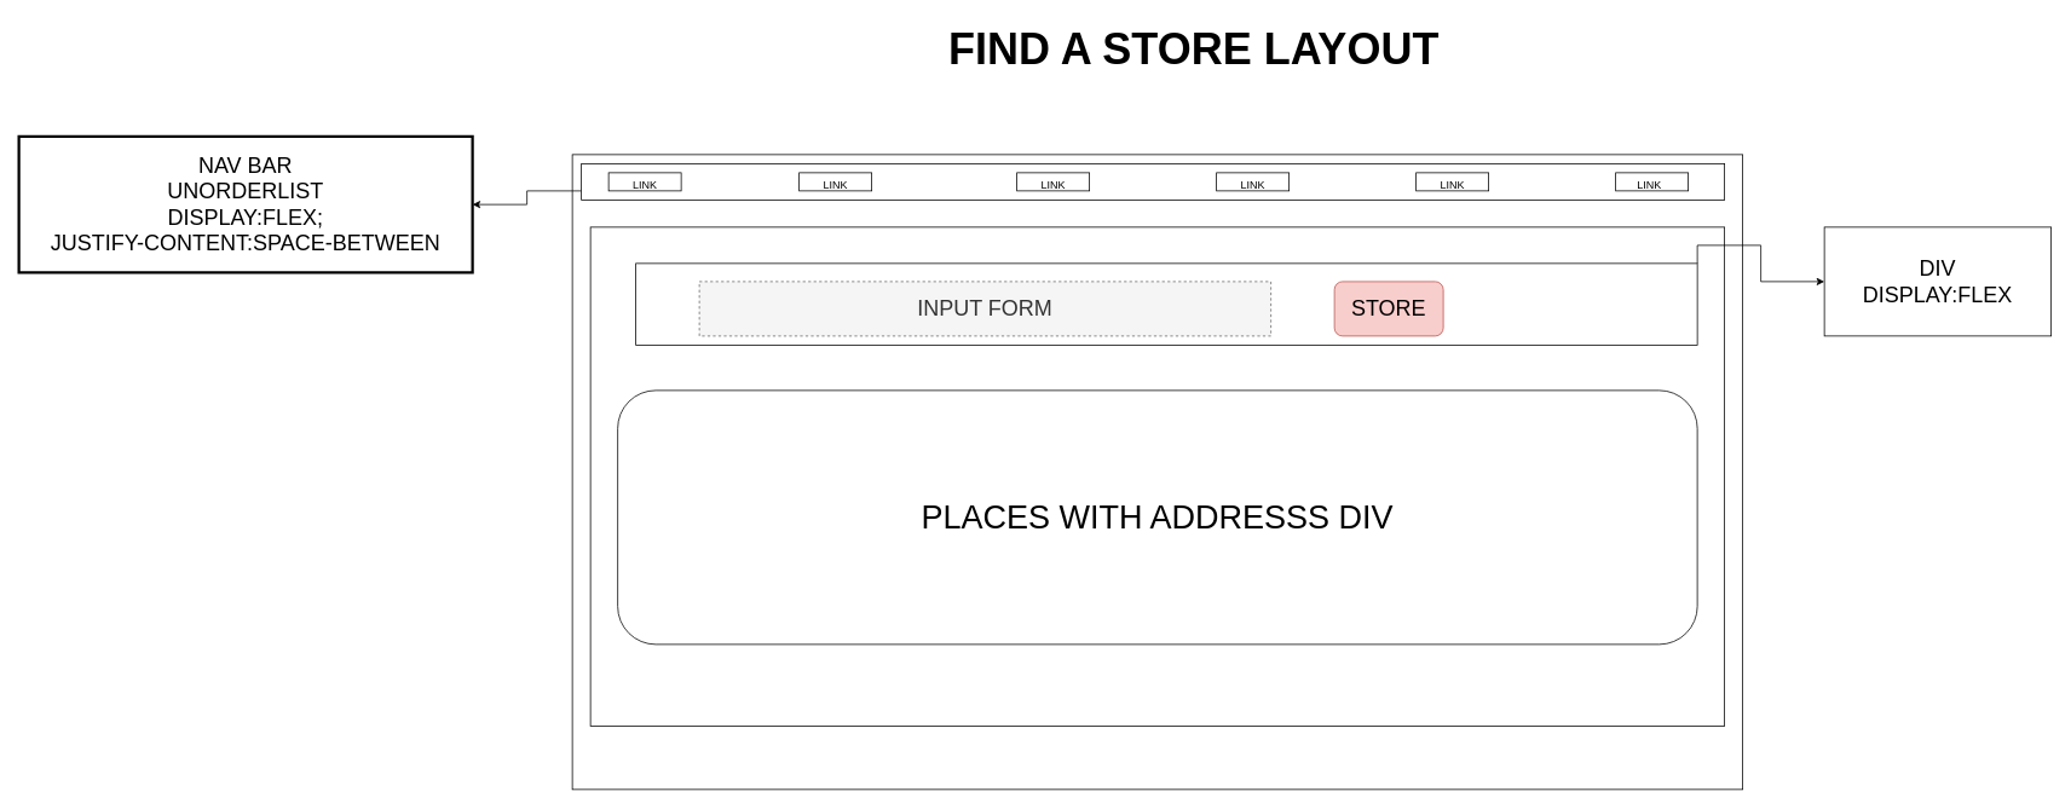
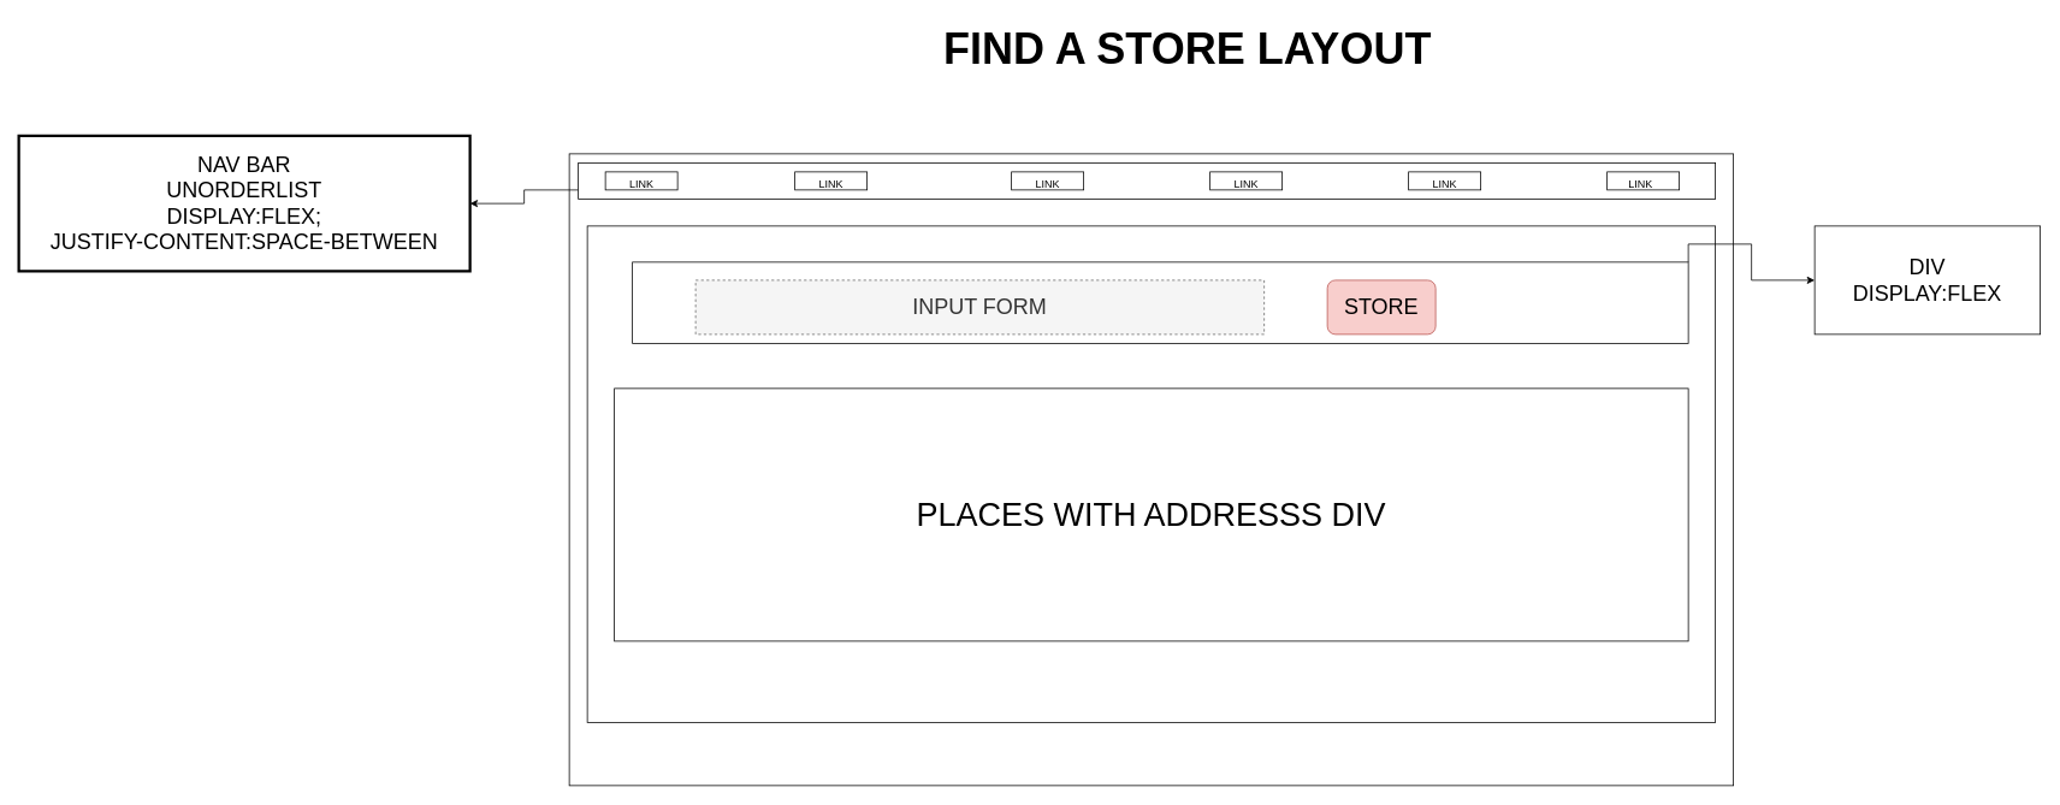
  <mxCell id="0" />
  <mxCell id="1" parent="0" />
  <mxCell id="2" value="" style="rounded=0;whiteSpace=wrap;html=1;" parent="1" vertex="1"><mxGeometry x="630" y="170" width="1290" height="700" as="geometry" /></mxCell>
  <mxCell id="3" style="edgeStyle=orthogonalEdgeStyle;rounded=0;orthogonalLoop=1;jettySize=auto;html=1;exitX=0;exitY=0.75;exitDx=0;exitDy=0;entryX=1;entryY=0.5;entryDx=0;entryDy=0;fontSize=24;" edge="1" parent="1" source="4" target="11"><mxGeometry relative="1" as="geometry" /></mxCell>
  <mxCell id="4" value="" style="rounded=0;whiteSpace=wrap;html=1;" parent="1" vertex="1"><mxGeometry x="640" y="180" width="1260" height="40" as="geometry" /></mxCell>
  <mxCell id="5" value="" style="rounded=0;whiteSpace=wrap;html=1;fontSize=36;" parent="1" vertex="1"><mxGeometry x="650" y="250" width="1250" height="550" as="geometry" /></mxCell>
  <mxCell id="6" style="edgeStyle=orthogonalEdgeStyle;rounded=0;orthogonalLoop=1;jettySize=auto;html=1;exitX=1;exitY=0;exitDx=0;exitDy=0;" edge="1" parent="1" source="7" target="18"><mxGeometry relative="1" as="geometry"><mxPoint x="2080" y="320" as="targetPoint" /></mxGeometry></mxCell>
  <mxCell id="7" value="" style="rounded=0;whiteSpace=wrap;html=1;" vertex="1" parent="1"><mxGeometry x="700" y="290" width="1170" height="90" as="geometry" /></mxCell>
  <mxCell id="8" value="&lt;font style=&quot;font-size: 24px;&quot;&gt;STORE&lt;/font&gt;" style="rounded=1;whiteSpace=wrap;html=1;fillColor=#f8cecc;strokeColor=#b85450;" vertex="1" parent="1"><mxGeometry x="1470" y="310" width="120" height="60" as="geometry" /></mxCell>
  <mxCell id="9" value="&lt;font style=&quot;font-size: 24px;&quot;&gt;INPUT FORM&lt;/font&gt;" style="rounded=0;whiteSpace=wrap;html=1;fillColor=#f5f5f5;fontColor=#333333;strokeColor=#666666;dashed=1;" vertex="1" parent="1"><mxGeometry x="770" y="310" width="630" height="60" as="geometry" /></mxCell>
- <mxCell id="10" value="&lt;font style=&quot;font-size: 36px;&quot;&gt;PLACES WITH ADDRESSS DIV&lt;/font&gt;" style="whiteSpace=wrap;html=1;rounded=1;" vertex="1" parent="1"><mxGeometry x="680" y="430" width="1190" height="280" as="geometry" /></mxCell>
+ <mxCell id="10" value="&lt;font style=&quot;font-size: 36px;&quot;&gt;PLACES WITH ADDRESSS DIV&lt;/font&gt;" style="rounded=0;whiteSpace=wrap;html=1;" vertex="1" parent="1"><mxGeometry x="680" y="430" width="1190" height="280" as="geometry" /></mxCell>
  <mxCell id="11" value="NAV BAR&lt;br&gt;UNORDERLIST&lt;br&gt;DISPLAY:FLEX;&lt;br&gt;JUSTIFY-CONTENT:SPACE-BETWEEN" style="rounded=0;whiteSpace=wrap;html=1;strokeWidth=3;fontSize=24;fillColor=none;" vertex="1" parent="1"><mxGeometry x="20" y="150" width="500" height="150" as="geometry" /></mxCell>
  <mxCell id="12" value="" style="rounded=0;whiteSpace=wrap;html=1;" vertex="1" parent="1"><mxGeometry x="670" y="190" width="80" height="20" as="geometry" /></mxCell>
  <mxCell id="13" value="" style="rounded=0;whiteSpace=wrap;html=1;" vertex="1" parent="1"><mxGeometry x="1120" y="190" width="80" height="20" as="geometry" /></mxCell>
  <mxCell id="14" value="" style="rounded=0;whiteSpace=wrap;html=1;" vertex="1" parent="1"><mxGeometry x="1340" y="190" width="80" height="20" as="geometry" /></mxCell>
  <mxCell id="15" value="" style="rounded=0;whiteSpace=wrap;html=1;" vertex="1" parent="1"><mxGeometry x="1560" y="190" width="80" height="20" as="geometry" /></mxCell>
  <mxCell id="16" value="" style="rounded=0;whiteSpace=wrap;html=1;" vertex="1" parent="1"><mxGeometry x="1780" y="190" width="80" height="20" as="geometry" /></mxCell>
  <mxCell id="17" value="" style="rounded=0;whiteSpace=wrap;html=1;" vertex="1" parent="1"><mxGeometry x="880" y="190" width="80" height="20" as="geometry" /></mxCell>
  <mxCell id="18" value="&lt;font style=&quot;font-size: 24px;&quot;&gt;DIV&lt;br&gt;DISPLAY:FLEX&lt;/font&gt;" style="rounded=0;whiteSpace=wrap;html=1;" vertex="1" parent="1"><mxGeometry x="2010" y="250" width="250" height="120" as="geometry" /></mxCell>
  <mxCell id="19" value="&lt;font style=&quot;font-size: 12px;&quot;&gt;LINK&lt;/font&gt;" style="text;html=1;strokeColor=none;fillColor=none;align=center;verticalAlign=middle;whiteSpace=wrap;rounded=0;fontSize=36;" vertex="1" parent="1"><mxGeometry x="657.5" y="190" width="105" height="10" as="geometry" /></mxCell>
  <mxCell id="20" value="&lt;font style=&quot;font-size: 12px;&quot;&gt;LINK&lt;/font&gt;" style="text;html=1;strokeColor=none;fillColor=none;align=center;verticalAlign=middle;whiteSpace=wrap;rounded=0;fontSize=36;" vertex="1" parent="1"><mxGeometry x="1765" y="190" width="105" height="10" as="geometry" /></mxCell>
  <mxCell id="21" value="&lt;font style=&quot;font-size: 12px;&quot;&gt;LINK&lt;/font&gt;" style="text;html=1;strokeColor=none;fillColor=none;align=center;verticalAlign=middle;whiteSpace=wrap;rounded=0;fontSize=36;" vertex="1" parent="1"><mxGeometry x="1327.5" y="190" width="105" height="10" as="geometry" /></mxCell>
  <mxCell id="22" value="&lt;font style=&quot;font-size: 12px;&quot;&gt;LINK&lt;/font&gt;" style="text;html=1;strokeColor=none;fillColor=none;align=center;verticalAlign=middle;whiteSpace=wrap;rounded=0;fontSize=36;" vertex="1" parent="1"><mxGeometry x="1107.5" y="190" width="105" height="10" as="geometry" /></mxCell>
  <mxCell id="23" value="&lt;font style=&quot;font-size: 12px;&quot;&gt;LINK&lt;/font&gt;" style="text;html=1;strokeColor=none;fillColor=none;align=center;verticalAlign=middle;whiteSpace=wrap;rounded=0;fontSize=36;" vertex="1" parent="1"><mxGeometry x="867.5" y="190" width="105" height="10" as="geometry" /></mxCell>
  <mxCell id="24" value="&lt;font style=&quot;font-size: 12px;&quot;&gt;LINK&lt;/font&gt;" style="text;html=1;strokeColor=none;fillColor=none;align=center;verticalAlign=middle;whiteSpace=wrap;rounded=0;fontSize=36;" vertex="1" parent="1"><mxGeometry x="1547.5" y="190" width="105" height="10" as="geometry" /></mxCell>
  <mxCell id="25" value="&lt;h1&gt;&lt;font style=&quot;font-size: 48px;&quot;&gt;FIND A STORE LAYOUT&lt;/font&gt;&lt;/h1&gt;" style="text;html=1;strokeColor=none;fillColor=none;spacing=5;spacingTop=-20;whiteSpace=wrap;overflow=hidden;rounded=0;fontSize=12;" vertex="1" parent="1"><mxGeometry x="1040" y="20" width="600" height="120" as="geometry" /></mxCell>
